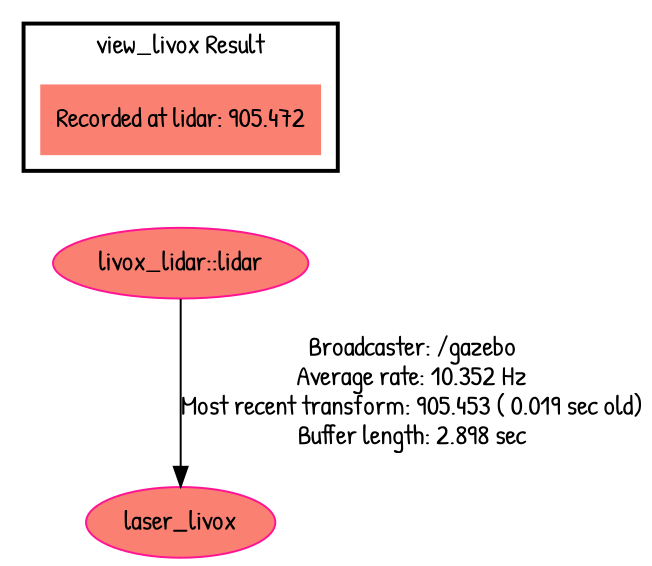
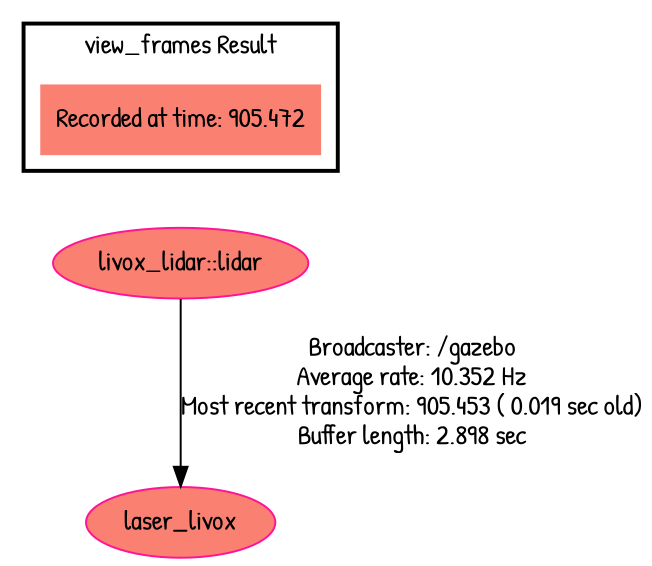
  digraph {
    fontname="Patrick Hand"
    node [color=deeppink fillcolor=salmon fontname="Patrick Hand" style=filled]
    edge [fontname="Patrick Hand"]
-   "Recorded at time: 905.472" [color=brown shape=plaintext label="Recorded at lidar: 905.472"]
+   "Recorded at time: 905.472" [color=brown shape=plaintext]
    n2 [label="livox_lidar::lidar"]
    laser_livox
    subgraph cluster_1 {
      color=black
-     label="view_livox Result"
+     label="view_frames Result"
      style=bold
      "Recorded at time: 905.472"
    }
    "Recorded at time: 905.472" -> n2 [style=invis]
    n2 -> laser_livox [label="Broadcaster: /gazebo\nAverage rate: 10.352 Hz\nMost recent transform: 905.453 ( 0.019 sec old)\nBuffer length: 2.898 sec\n"]
  }
